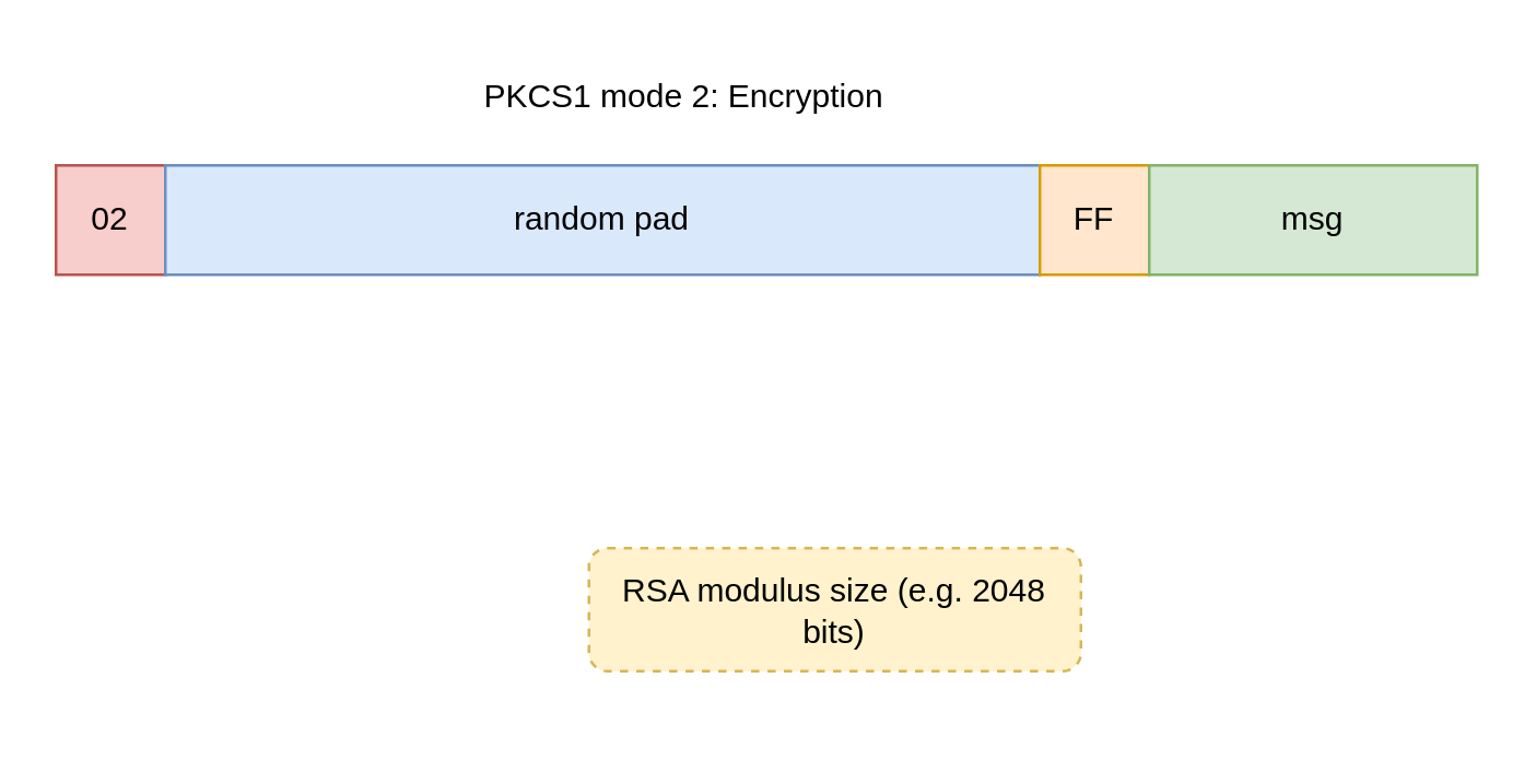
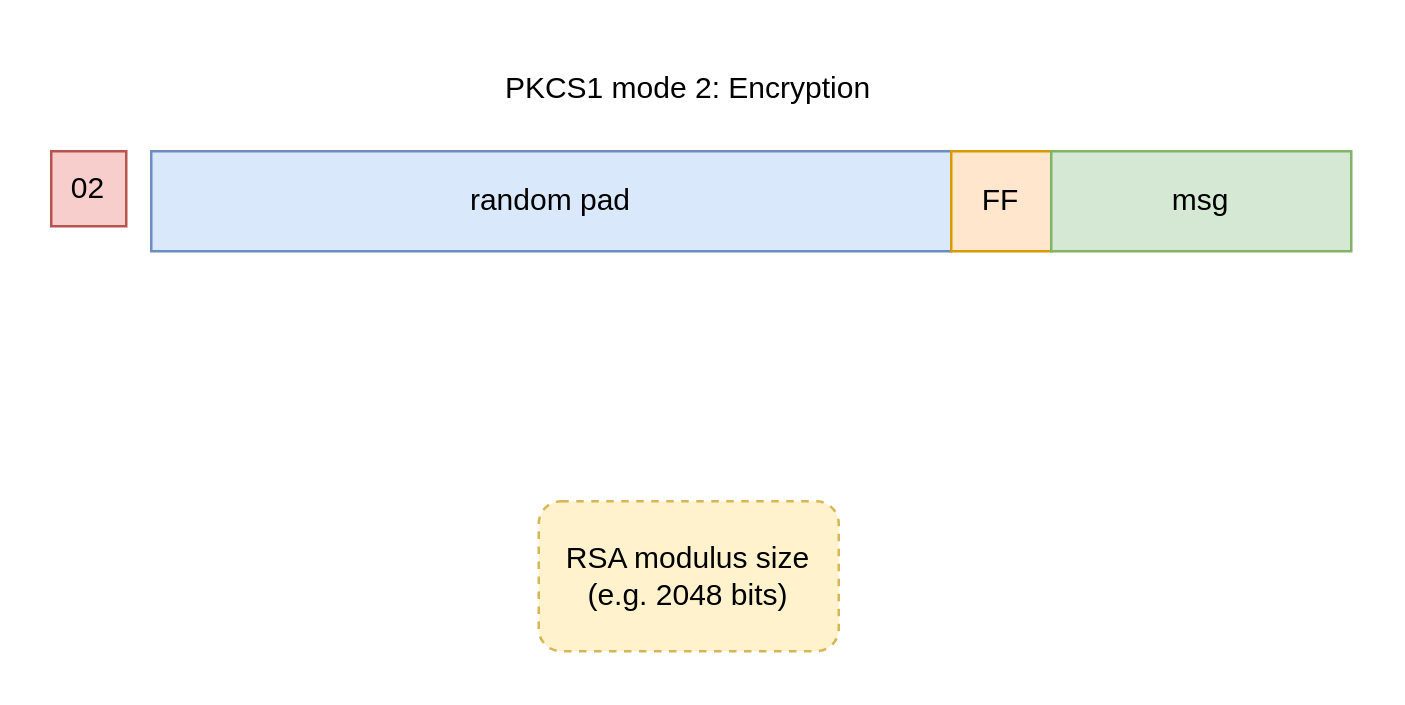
  <mxCell id="0" />
  <mxCell id="1" parent="0" />
- <mxCell id="2" value="02" style="rounded=0;whiteSpace=wrap;html=1;fillColor=#f8cecc;strokeColor=#b85450;" vertex="1" parent="1"><mxGeometry x="20" y="60" width="40" height="40" as="geometry" /></mxCell>
+ <mxCell id="2" value="02" style="rounded=0;whiteSpace=wrap;html=1;fillColor=#f8cecc;strokeColor=#b85450;" vertex="1" parent="1"><mxGeometry x="20" y="60" width="30" height="30" as="geometry" /></mxCell>
  <mxCell id="3" value="random pad" style="rounded=0;whiteSpace=wrap;html=1;fillColor=#dae8fc;strokeColor=#6c8ebf;" vertex="1" parent="1"><mxGeometry x="60" y="60" width="320" height="40" as="geometry" /></mxCell>
  <mxCell id="4" value="FF" style="rounded=0;whiteSpace=wrap;html=1;fillColor=#ffe6cc;strokeColor=#d79b00;" vertex="1" parent="1"><mxGeometry x="380" y="60" width="40" height="40" as="geometry" /></mxCell>
  <mxCell id="5" value="msg" style="rounded=0;whiteSpace=wrap;html=1;fillColor=#d5e8d4;strokeColor=#82b366;" vertex="1" parent="1"><mxGeometry x="420" y="60" width="120" height="40" as="geometry" /></mxCell>
- <mxCell id="6" value="PKCS1 mode 2: Encryption" style="text;html=1;align=center;verticalAlign=middle;whiteSpace=wrap;rounded=0;" vertex="1" parent="1"><mxGeometry x="145" y="20" width="210" height="30" as="geometry" /></mxCell>
- <mxCell id="7" value="RSA modulus size (e.g. 2048 bits)" style="rounded=1;whiteSpace=wrap;html=1;dashed=1;fillColor=#fff2cc;strokeColor=#d6b656;" vertex="1" parent="1"><mxGeometry x="215" y="200" width="180" height="45" as="geometry" /></mxCell>
+ <mxCell id="6" value="PKCS1 mode 2: Encryption" style="text;html=1;align=center;verticalAlign=middle;whiteSpace=wrap;rounded=0;" vertex="1" parent="1"><mxGeometry x="170" y="20" width="210" height="30" as="geometry" /></mxCell>
+ <mxCell id="7" value="RSA modulus size (e.g. 2048 bits)" style="rounded=1;whiteSpace=wrap;html=1;dashed=1;fillColor=#fff2cc;strokeColor=#d6b656;" vertex="1" parent="1"><mxGeometry x="215" y="200" width="120" height="60" as="geometry" /></mxCell>
